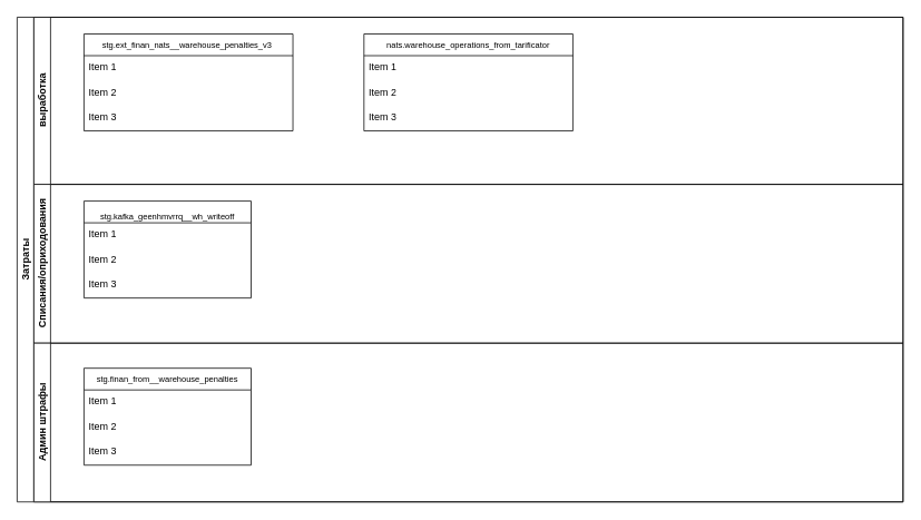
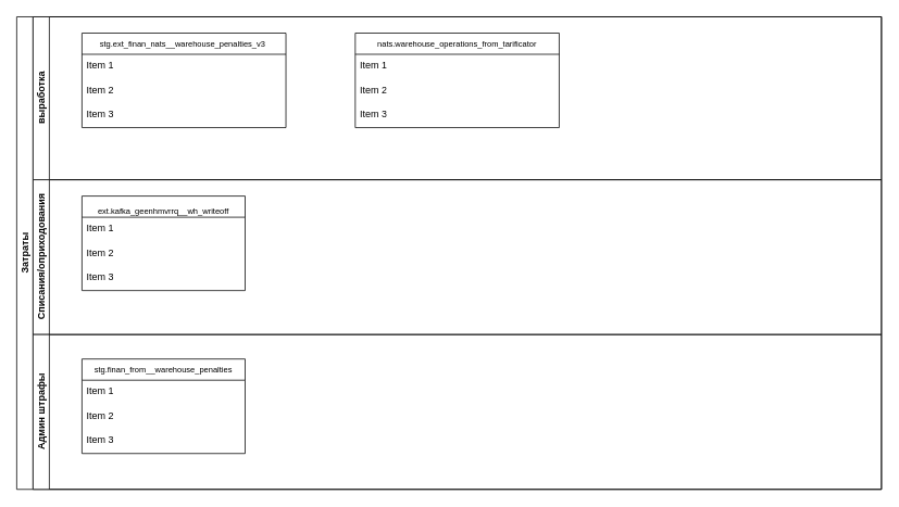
  <mxCell id="0" />
  <mxCell id="1" parent="0" />
  <mxCell id="2" value="Затраты" style="swimlane;html=1;childLayout=stackLayout;resizeParent=1;resizeParentMax=0;horizontal=0;startSize=20;horizontalStack=0;whiteSpace=wrap;" vertex="1" parent="1"><mxGeometry x="20" y="20" width="1060" height="580" as="geometry" /></mxCell>
  <mxCell id="3" value="выработка" style="swimlane;html=1;startSize=20;horizontal=0;" vertex="1" parent="2"><mxGeometry x="20" width="1040" height="200" as="geometry" /></mxCell>
  <mxCell id="4" value="stg.ext_finan_nats__warehouse_penalties_v3 " style="swimlane;fontStyle=0;childLayout=stackLayout;horizontal=1;startSize=26;horizontalStack=0;resizeParent=1;resizeParentMax=0;resizeLast=0;collapsible=1;marginBottom=0;align=center;fontSize=10;" vertex="1" parent="3"><mxGeometry x="60" y="20" width="250" height="116" as="geometry" /></mxCell>
  <mxCell id="5" value="Item 1" style="text;strokeColor=none;fillColor=none;spacingLeft=4;spacingRight=4;overflow=hidden;rotatable=0;points=[[0,0.5],[1,0.5]];portConstraint=eastwest;fontSize=12;whiteSpace=wrap;html=1;" vertex="1" parent="4"><mxGeometry y="26" width="250" height="30" as="geometry" /></mxCell>
  <mxCell id="6" value="Item 2" style="text;strokeColor=none;fillColor=none;spacingLeft=4;spacingRight=4;overflow=hidden;rotatable=0;points=[[0,0.5],[1,0.5]];portConstraint=eastwest;fontSize=12;whiteSpace=wrap;html=1;" vertex="1" parent="4"><mxGeometry y="56" width="250" height="30" as="geometry" /></mxCell>
  <mxCell id="7" value="Item 3" style="text;strokeColor=none;fillColor=none;spacingLeft=4;spacingRight=4;overflow=hidden;rotatable=0;points=[[0,0.5],[1,0.5]];portConstraint=eastwest;fontSize=12;whiteSpace=wrap;html=1;" vertex="1" parent="4"><mxGeometry y="86" width="250" height="30" as="geometry" /></mxCell>
  <mxCell id="8" value="nats.warehouse_operations_from_tarificator" style="swimlane;fontStyle=0;childLayout=stackLayout;horizontal=1;startSize=26;horizontalStack=0;resizeParent=1;resizeParentMax=0;resizeLast=0;collapsible=1;marginBottom=0;align=center;fontSize=10;" vertex="1" parent="3"><mxGeometry x="395" y="20" width="250" height="116" as="geometry" /></mxCell>
  <mxCell id="9" value="Item 1" style="text;strokeColor=none;fillColor=none;spacingLeft=4;spacingRight=4;overflow=hidden;rotatable=0;points=[[0,0.5],[1,0.5]];portConstraint=eastwest;fontSize=12;whiteSpace=wrap;html=1;" vertex="1" parent="8"><mxGeometry y="26" width="250" height="30" as="geometry" /></mxCell>
  <mxCell id="10" value="Item 2" style="text;strokeColor=none;fillColor=none;spacingLeft=4;spacingRight=4;overflow=hidden;rotatable=0;points=[[0,0.5],[1,0.5]];portConstraint=eastwest;fontSize=12;whiteSpace=wrap;html=1;" vertex="1" parent="8"><mxGeometry y="56" width="250" height="30" as="geometry" /></mxCell>
  <mxCell id="11" value="Item 3" style="text;strokeColor=none;fillColor=none;spacingLeft=4;spacingRight=4;overflow=hidden;rotatable=0;points=[[0,0.5],[1,0.5]];portConstraint=eastwest;fontSize=12;whiteSpace=wrap;html=1;" vertex="1" parent="8"><mxGeometry y="86" width="250" height="30" as="geometry" /></mxCell>
  <mxCell id="12" value="Списания/оприходования" style="swimlane;html=1;startSize=20;horizontal=0;" vertex="1" parent="2"><mxGeometry x="20" y="200" width="1040" height="190" as="geometry" /></mxCell>
- <mxCell id="13" value="&#10;  stg.kafka_geenhmvrrq__wh_writeoff" style="swimlane;fontStyle=0;childLayout=stackLayout;horizontal=1;startSize=26;horizontalStack=0;resizeParent=1;resizeParentMax=0;resizeLast=0;collapsible=1;marginBottom=0;align=center;fontSize=10;" vertex="1" parent="12"><mxGeometry x="60" y="20" width="200" height="116" as="geometry" /></mxCell>
+ <mxCell id="13" value="&#10;  ext.kafka_geenhmvrrq__wh_writeoff" style="swimlane;fontStyle=0;childLayout=stackLayout;horizontal=1;startSize=26;horizontalStack=0;resizeParent=1;resizeParentMax=0;resizeLast=0;collapsible=1;marginBottom=0;align=center;fontSize=10;" vertex="1" parent="12"><mxGeometry x="60" y="20" width="200" height="116" as="geometry" /></mxCell>
  <mxCell id="14" value="Item 1" style="text;strokeColor=none;fillColor=none;spacingLeft=4;spacingRight=4;overflow=hidden;rotatable=0;points=[[0,0.5],[1,0.5]];portConstraint=eastwest;fontSize=12;whiteSpace=wrap;html=1;" vertex="1" parent="13"><mxGeometry y="26" width="200" height="30" as="geometry" /></mxCell>
  <mxCell id="15" value="Item 2" style="text;strokeColor=none;fillColor=none;spacingLeft=4;spacingRight=4;overflow=hidden;rotatable=0;points=[[0,0.5],[1,0.5]];portConstraint=eastwest;fontSize=12;whiteSpace=wrap;html=1;" vertex="1" parent="13"><mxGeometry y="56" width="200" height="30" as="geometry" /></mxCell>
  <mxCell id="16" value="Item 3" style="text;strokeColor=none;fillColor=none;spacingLeft=4;spacingRight=4;overflow=hidden;rotatable=0;points=[[0,0.5],[1,0.5]];portConstraint=eastwest;fontSize=12;whiteSpace=wrap;html=1;" vertex="1" parent="13"><mxGeometry y="86" width="200" height="30" as="geometry" /></mxCell>
  <mxCell id="17" value="Админ штрафы" style="swimlane;html=1;startSize=20;horizontal=0;" vertex="1" parent="2"><mxGeometry x="20" y="390" width="1040" height="190" as="geometry" /></mxCell>
  <mxCell id="18" value="&#10;  stg.finan_from__warehouse_penalties&#10;" style="swimlane;fontStyle=0;childLayout=stackLayout;horizontal=1;startSize=26;horizontalStack=0;resizeParent=1;resizeParentMax=0;resizeLast=0;collapsible=1;marginBottom=0;align=center;fontSize=10;" vertex="1" parent="17"><mxGeometry x="60" y="30" width="200" height="116" as="geometry" /></mxCell>
  <mxCell id="19" value="Item 1" style="text;strokeColor=none;fillColor=none;spacingLeft=4;spacingRight=4;overflow=hidden;rotatable=0;points=[[0,0.5],[1,0.5]];portConstraint=eastwest;fontSize=12;whiteSpace=wrap;html=1;" vertex="1" parent="18"><mxGeometry y="26" width="200" height="30" as="geometry" /></mxCell>
  <mxCell id="20" value="Item 2" style="text;strokeColor=none;fillColor=none;spacingLeft=4;spacingRight=4;overflow=hidden;rotatable=0;points=[[0,0.5],[1,0.5]];portConstraint=eastwest;fontSize=12;whiteSpace=wrap;html=1;" vertex="1" parent="18"><mxGeometry y="56" width="200" height="30" as="geometry" /></mxCell>
  <mxCell id="21" value="Item 3" style="text;strokeColor=none;fillColor=none;spacingLeft=4;spacingRight=4;overflow=hidden;rotatable=0;points=[[0,0.5],[1,0.5]];portConstraint=eastwest;fontSize=12;whiteSpace=wrap;html=1;" vertex="1" parent="18"><mxGeometry y="86" width="200" height="30" as="geometry" /></mxCell>
